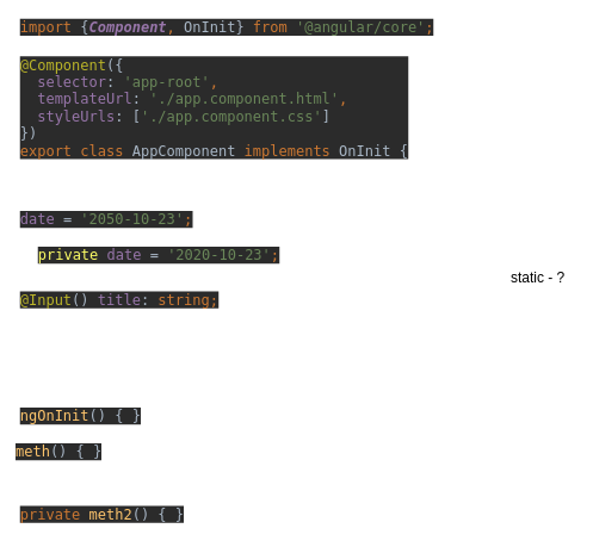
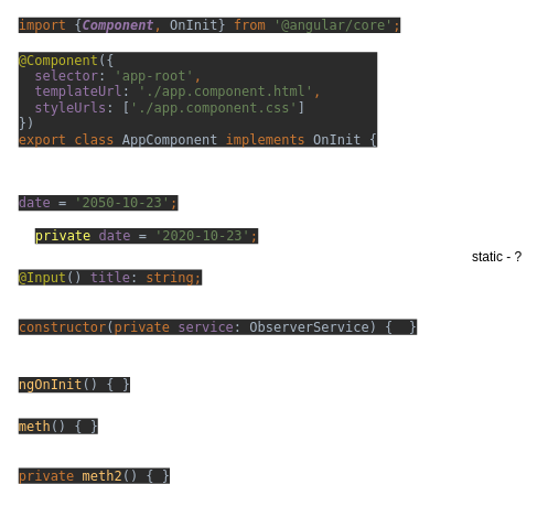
  <mxCell id="0" />
  <mxCell id="1" parent="0" />
  <mxCell id="2" value="&lt;pre style=&quot;background-color: rgb(43, 43, 43); color: rgb(169, 183, 198); font-family: &amp;quot;jetbrains mono&amp;quot;, monospace; font-size: 16px;&quot;&gt;&lt;span style=&quot;color: rgb(204, 120, 50); font-size: 16px;&quot;&gt;import &lt;/span&gt;{&lt;span style=&quot;color: rgb(152, 118, 170); font-weight: bold; font-style: italic; font-size: 16px;&quot;&gt;Component&lt;/span&gt;&lt;span style=&quot;color: rgb(204, 120, 50); font-size: 16px;&quot;&gt;, &lt;/span&gt;OnInit} &lt;span style=&quot;color: rgb(204, 120, 50); font-size: 16px;&quot;&gt;from &lt;/span&gt;&lt;span style=&quot;color: rgb(106, 135, 89); font-size: 16px;&quot;&gt;'@angular/core'&lt;/span&gt;&lt;span style=&quot;color: rgb(204, 120, 50); font-size: 16px;&quot;&gt;;&lt;/span&gt;&lt;/pre&gt;" style="text;whiteSpace=wrap;html=1;verticalAlign=middle;fontSize=16;" vertex="1" parent="1"><mxGeometry x="20" y="20" width="370" height="20" as="geometry" /></mxCell>
  <mxCell id="3" value="&lt;pre style=&quot;background-color: #2b2b2b ; color: #a9b7c6 ; font-family: &amp;quot;jetbrains mono&amp;quot; , monospace ; font-size: 9 8pt&quot;&gt;&lt;span style=&quot;color: #bbb529&quot;&gt;@Component&lt;/span&gt;({&lt;br&gt;  &lt;span style=&quot;color: #9876aa&quot;&gt;selector&lt;/span&gt;: &lt;span style=&quot;color: #6a8759&quot;&gt;'app-root'&lt;/span&gt;&lt;span style=&quot;color: #cc7832&quot;&gt;,&lt;br&gt;&lt;/span&gt;&lt;span style=&quot;color: #cc7832&quot;&gt;  &lt;/span&gt;&lt;span style=&quot;color: #9876aa&quot;&gt;templateUrl&lt;/span&gt;: &lt;span style=&quot;color: #6a8759&quot;&gt;'./app.component.html'&lt;/span&gt;&lt;span style=&quot;color: #cc7832&quot;&gt;,&lt;br&gt;&lt;/span&gt;&lt;span style=&quot;color: #cc7832&quot;&gt;  &lt;/span&gt;&lt;span style=&quot;color: #9876aa&quot;&gt;styleUrls&lt;/span&gt;: [&lt;span style=&quot;color: #6a8759&quot;&gt;'./app.component.css'&lt;/span&gt;]&lt;br&gt;})&lt;br&gt;&lt;span style=&quot;color: #cc7832&quot;&gt;export class &lt;/span&gt;AppComponent &lt;span style=&quot;color: #cc7832&quot;&gt;implements &lt;/span&gt;OnInit {&lt;/pre&gt;" style="text;whiteSpace=wrap;html=1;fontSize=16;verticalAlign=middle;" vertex="1" parent="1"><mxGeometry x="20" y="60" width="460" height="120" as="geometry" /></mxCell>
  <mxCell id="4" value="&lt;pre style=&quot;background-color: #2b2b2b ; color: #a9b7c6 ; font-family: &amp;#34;jetbrains mono&amp;#34; , monospace ; font-size: 9 8pt&quot;&gt;&lt;span style=&quot;color: #9876aa&quot;&gt;date &lt;/span&gt;= &lt;span style=&quot;color: #6a8759&quot;&gt;'2050-10-23'&lt;/span&gt;&lt;span style=&quot;color: #cc7832&quot;&gt;;&lt;/span&gt;&lt;/pre&gt;" style="text;whiteSpace=wrap;html=1;fontSize=16;verticalAlign=middle;" vertex="1" parent="1"><mxGeometry x="20" y="230" width="200" height="30" as="geometry" /></mxCell>
  <mxCell id="5" value="&lt;pre style=&quot;background-color: #2b2b2b ; color: #a9b7c6 ; font-family: &amp;quot;jetbrains mono&amp;quot; , monospace ; font-size: 9 8pt&quot;&gt;&lt;span style=&quot;color: #ffc66d&quot;&gt;ngOnInit&lt;/span&gt;() { }&lt;/pre&gt;" style="text;whiteSpace=wrap;html=1;fontSize=16;verticalAlign=middle;" vertex="1" parent="1"><mxGeometry x="20" y="450" width="160" height="30" as="geometry" /></mxCell>
- <mxCell id="6" value="&lt;pre style=&quot;background-color: #2b2b2b ; color: #a9b7c6 ; font-family: &amp;quot;jetbrains mono&amp;quot; , monospace ; font-size: 9 8pt&quot;&gt;&lt;span style=&quot;color: #ffc66d&quot;&gt;meth&lt;/span&gt;() { }&lt;/pre&gt;" style="text;whiteSpace=wrap;html=1;fontSize=16;verticalAlign=middle;" vertex="1" parent="1"><mxGeometry x="15" y="490" width="120" height="30" as="geometry" /></mxCell>
+ <mxCell id="6" value="&lt;pre style=&quot;background-color: #2b2b2b ; color: #a9b7c6 ; font-family: &amp;quot;jetbrains mono&amp;quot; , monospace ; font-size: 9 8pt&quot;&gt;&lt;span style=&quot;color: #ffc66d&quot;&gt;meth&lt;/span&gt;() { }&lt;/pre&gt;" style="text;whiteSpace=wrap;html=1;fontSize=16;verticalAlign=middle;" vertex="1" parent="1"><mxGeometry x="20" y="500" width="120" height="30" as="geometry" /></mxCell>
  <mxCell id="7" value="&lt;pre style=&quot;background-color: #2b2b2b ; color: #a9b7c6 ; font-family: &amp;quot;jetbrains mono&amp;quot; , monospace ; font-size: 9 8pt&quot;&gt;&lt;span style=&quot;color: #cc7832&quot;&gt;private &lt;/span&gt;&lt;span style=&quot;color: #ffc66d&quot;&gt;meth2&lt;/span&gt;() { }&lt;/pre&gt;" style="text;whiteSpace=wrap;html=1;fontSize=16;verticalAlign=middle;" vertex="1" parent="1"><mxGeometry x="20" y="560" width="210" height="30" as="geometry" /></mxCell>
  <mxCell id="8" value="static - ?" style="text;html=1;align=center;verticalAlign=middle;resizable=0;points=[];autosize=1;fontSize=16;" vertex="1" parent="1"><mxGeometry x="560" y="300" width="80" height="20" as="geometry" /></mxCell>
  <mxCell id="9" value="&lt;pre style=&quot;background-color: rgb(43 , 43 , 43) ; font-family: &amp;#34;jetbrains mono&amp;#34; , monospace&quot;&gt;&lt;font color=&quot;#ffff66&quot;&gt;private&lt;/font&gt;&lt;span style=&quot;color: rgb(152 , 118 , 170)&quot;&gt; date &lt;/span&gt;&lt;font color=&quot;#a9b7c6&quot;&gt;= &lt;/font&gt;&lt;span style=&quot;color: rgb(106 , 135 , 89)&quot;&gt;'2020-10-23'&lt;/span&gt;&lt;span style=&quot;color: rgb(204 , 120 , 50)&quot;&gt;;&lt;/span&gt;&lt;/pre&gt;" style="text;whiteSpace=wrap;html=1;fontSize=16;verticalAlign=middle;" vertex="1" parent="1"><mxGeometry x="40" y="270" width="200" height="30" as="geometry" /></mxCell>
  <mxCell id="10" value="&lt;pre style=&quot;background-color: #2b2b2b ; color: #a9b7c6 ; font-family: &amp;quot;jetbrains mono&amp;quot; , monospace ; font-size: 9 8pt&quot;&gt;&lt;span style=&quot;color: #bbb529&quot;&gt;@Input&lt;/span&gt;() &lt;span style=&quot;color: #9876aa&quot;&gt;title&lt;/span&gt;: &lt;span style=&quot;color: #cc7832&quot;&gt;string;&lt;/span&gt;&lt;/pre&gt;" style="text;whiteSpace=wrap;html=1;fontSize=16;verticalAlign=middle;" vertex="1" parent="1"><mxGeometry x="20" y="320" width="250" height="30" as="geometry" /></mxCell>
+ <mxCell id="11" value="&lt;pre style=&quot;background-color: #2b2b2b ; color: #a9b7c6 ; font-family: &amp;quot;jetbrains mono&amp;quot; , monospace ; font-size: 9 8pt&quot;&gt;&lt;span style=&quot;color: #cc7832&quot;&gt;constructor&lt;/span&gt;(&lt;span style=&quot;color: #cc7832&quot;&gt;private &lt;/span&gt;&lt;span style=&quot;color: #9876aa&quot;&gt;service&lt;/span&gt;: ObserverService) {  }&lt;/pre&gt;" style="text;whiteSpace=wrap;html=1;fontSize=16;verticalAlign=middle;" vertex="1" parent="1"><mxGeometry x="20" y="380" width="510" height="30" as="geometry" /></mxCell>
